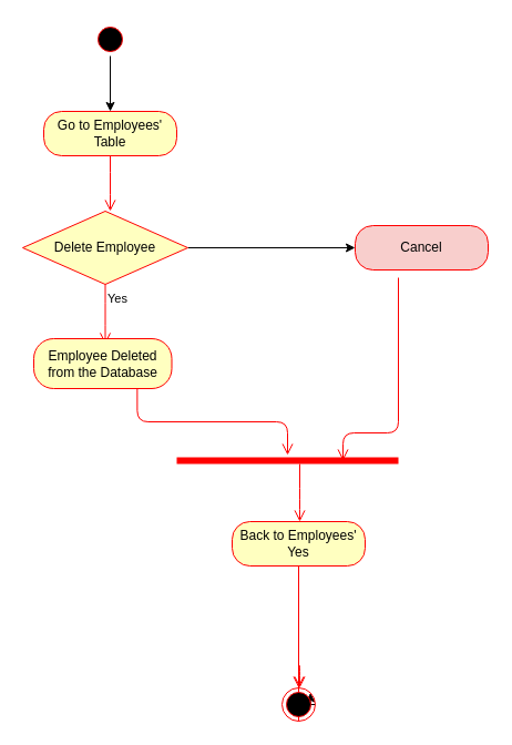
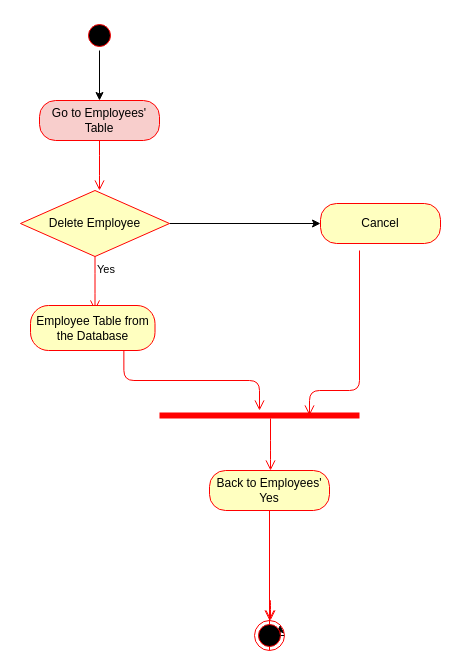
  <mxCell id="0" />
  <mxCell id="1" parent="0" />
  <mxCell id="2" style="edgeStyle=orthogonalEdgeStyle;rounded=0;orthogonalLoop=1;jettySize=auto;html=1;exitX=0.5;exitY=1;exitDx=0;exitDy=0;" parent="1" edge="1"><mxGeometry relative="1" as="geometry"><mxPoint x="110" y="120" as="sourcePoint" /><mxPoint x="110" y="120" as="targetPoint" /></mxGeometry></mxCell>
- <mxCell id="3" value="Go to Employees' Table" style="rounded=1;whiteSpace=wrap;html=1;arcSize=40;fontColor=#000000;fillColor=#ffffc0;strokeColor=#ff0000;" parent="1" vertex="1"><mxGeometry x="39" y="100" width="120" height="40" as="geometry" /></mxCell>
+ <mxCell id="3" value="Go to Employees' Table" style="rounded=1;whiteSpace=wrap;html=1;arcSize=40;fontColor=#000000;fillColor=#f8cecc;strokeColor=#ff0000;" parent="1" vertex="1"><mxGeometry x="39" y="100" width="120" height="40" as="geometry" /></mxCell>
  <mxCell id="4" value="" style="edgeStyle=orthogonalEdgeStyle;html=1;verticalAlign=bottom;endArrow=open;endSize=8;strokeColor=#ff0000;entryX=0.5;entryY=0;entryDx=0;entryDy=0;" parent="1" source="3" edge="1"><mxGeometry relative="1" as="geometry"><mxPoint x="99" y="190" as="targetPoint" /><Array as="points" /></mxGeometry></mxCell>
  <mxCell id="5" value="" style="edgeStyle=orthogonalEdgeStyle;rounded=0;orthogonalLoop=1;jettySize=auto;html=1;entryX=0.5;entryY=0;entryDx=0;entryDy=0;" parent="1" source="6" target="3" edge="1"><mxGeometry relative="1" as="geometry"><mxPoint x="99" y="110" as="targetPoint" /></mxGeometry></mxCell>
  <mxCell id="6" value="" style="ellipse;html=1;shape=startState;fillColor=#000000;strokeColor=#ff0000;" parent="1" vertex="1"><mxGeometry x="84" width="30" height="30" as="geometry" y="20" /></mxCell>
  <mxCell id="7" value="" style="edgeStyle=orthogonalEdgeStyle;rounded=0;orthogonalLoop=1;jettySize=auto;html=1;entryX=0;entryY=0.5;entryDx=0;entryDy=0;" parent="1" source="8" edge="1"><mxGeometry relative="1" as="geometry"><mxPoint x="320" y="223" as="targetPoint" /></mxGeometry></mxCell>
  <mxCell id="8" value="Delete Employee" style="rhombus;whiteSpace=wrap;html=1;fillColor=#ffffc0;strokeColor=#ff0000;" parent="1" vertex="1"><mxGeometry x="20" y="190" width="149" height="66" as="geometry" /></mxCell>
  <mxCell id="9" value="Yes" style="edgeStyle=orthogonalEdgeStyle;html=1;align=left;verticalAlign=top;endArrow=open;endSize=8;strokeColor=#ff0000;entryX=0.5;entryY=0;entryDx=0;entryDy=0;" parent="1" source="8" edge="1"><mxGeometry x="-1" relative="1" as="geometry"><mxPoint x="94.5" y="310" as="targetPoint" /></mxGeometry></mxCell>
  <mxCell id="10" style="edgeStyle=orthogonalEdgeStyle;rounded=0;orthogonalLoop=1;jettySize=auto;html=1;exitX=1;exitY=0.5;exitDx=0;exitDy=0;entryX=1;entryY=0;entryDx=0;entryDy=0;" parent="1" source="20" target="20" edge="1"><mxGeometry relative="1" as="geometry" /></mxCell>
- <mxCell id="11" value="Cancel" style="rounded=1;whiteSpace=wrap;html=1;arcSize=40;fontColor=#000000;fillColor=#f8cecc;strokeColor=#ff0000;" parent="1" vertex="1"><mxGeometry x="320" y="203" width="120" height="40" as="geometry" /></mxCell>
+ <mxCell id="11" value="Cancel" style="rounded=1;whiteSpace=wrap;html=1;arcSize=40;fontColor=#000000;fillColor=#ffffc0;strokeColor=#ff0000;" parent="1" vertex="1"><mxGeometry x="320" y="203" width="120" height="40" as="geometry" /></mxCell>
  <mxCell id="12" value="" style="shape=line;html=1;strokeWidth=6;strokeColor=#ff0000;" parent="1" vertex="1"><mxGeometry x="159" y="410" width="200" height="10" as="geometry" /></mxCell>
  <mxCell id="13" value="Back to Employees' Yes" style="rounded=1;whiteSpace=wrap;html=1;arcSize=40;fontColor=#000000;fillColor=#ffffc0;strokeColor=#ff0000;" parent="1" vertex="1"><mxGeometry x="209" y="470" width="120" height="40" as="geometry" /></mxCell>
- <mxCell id="14" value="Employee Deleted from the Database" style="rounded=1;whiteSpace=wrap;html=1;arcSize=40;fontColor=#000000;fillColor=#ffffc0;strokeColor=#ff0000;" parent="1" vertex="1"><mxGeometry x="30" y="305" width="124.5" height="45" as="geometry" /></mxCell>
+ <mxCell id="14" value="Employee Table from the Database" style="rounded=1;whiteSpace=wrap;html=1;arcSize=40;fontColor=#000000;fillColor=#ffffc0;strokeColor=#ff0000;" parent="1" vertex="1"><mxGeometry x="30" y="305" width="124.5" height="45" as="geometry" /></mxCell>
  <mxCell id="15" value="" style="edgeStyle=orthogonalEdgeStyle;html=1;verticalAlign=bottom;endArrow=open;endSize=8;strokeColor=#ff0000;exitX=0.75;exitY=1;exitDx=0;exitDy=0;" parent="1" source="14" target="12" edge="1"><mxGeometry relative="1" as="geometry"><mxPoint x="92" y="417" as="targetPoint" /><mxPoint x="130" y="360" as="sourcePoint" /></mxGeometry></mxCell>
  <mxCell id="16" value="" style="edgeStyle=orthogonalEdgeStyle;html=1;verticalAlign=bottom;endArrow=open;endSize=8;strokeColor=#ff0000;" parent="1" edge="1"><mxGeometry relative="1" as="geometry"><mxPoint x="270" y="470" as="targetPoint" /><mxPoint x="270" y="418" as="sourcePoint" /><Array as="points"><mxPoint x="270" y="450" /><mxPoint x="270" y="450" /></Array></mxGeometry></mxCell>
  <mxCell id="17" value="" style="edgeStyle=orthogonalEdgeStyle;html=1;verticalAlign=bottom;endArrow=open;endSize=8;strokeColor=#ff0000;exitX=0.5;exitY=1;exitDx=0;exitDy=0;" parent="1" source="20" edge="1"><mxGeometry relative="1" as="geometry"><mxPoint x="270" y="620" as="targetPoint" /><mxPoint x="219" y="600" as="sourcePoint" /><Array as="points"><mxPoint x="269" y="600" /><mxPoint x="270" y="600" /></Array></mxGeometry></mxCell>
  <mxCell id="18" value="&lt;span style=&quot;color: rgba(0 , 0 , 0 , 0) ; font-family: monospace ; font-size: 0px&quot;&gt;%3CmxGraphModel%3E%3Croot%3E%3CmxCell%20id%3D%220%22%2F%3E%3CmxCell%20id%3D%221%22%20parent%3D%220%22%2F%3E%3CmxCell%20id%3D%222%22%20value%3D%22%22%20style%3D%22edgeStyle%3DorthogonalEdgeStyle%3Bhtml%3D1%3BverticalAlign%3Dbottom%3BendArrow%3Dopen%3BendSize%3D8%3BstrokeColor%3D%23ff0000%3B%22%20edge%3D%221%22%20parent%3D%221%22%3E%3CmxGeometry%20relative%3D%221%22%20as%3D%22geometry%22%3E%3CmxPoint%20x%3D%22535%22%20y%3D%22740%22%20as%3D%22targetPoint%22%2F%3E%3CmxPoint%20x%3D%22535%22%20y%3D%22670%22%20as%3D%22sourcePoint%22%2F%3E%3C%2FmxGeometry%3E%3C%2FmxCell%3E%3C%2Froot%3E%3C%2FmxGraphModel%3E&lt;/span&gt;" style="text;html=1;align=center;verticalAlign=middle;resizable=0;points=[];autosize=1;" parent="1" vertex="1"><mxGeometry x="391" y="271" width="20" height="20" as="geometry" /></mxCell>
  <mxCell id="19" value="" style="edgeStyle=orthogonalEdgeStyle;html=1;verticalAlign=bottom;endArrow=open;endSize=8;strokeColor=#ff0000;entryX=0.75;entryY=0.5;entryDx=0;entryDy=0;entryPerimeter=0;" parent="1" target="12" edge="1"><mxGeometry relative="1" as="geometry"><mxPoint x="320" y="390" as="targetPoint" /><mxPoint x="359" y="250" as="sourcePoint" /><Array as="points"><mxPoint x="359" y="390" /><mxPoint x="309" y="390" /></Array></mxGeometry></mxCell>
  <mxCell id="20" value="" style="ellipse;html=1;shape=endState;fillColor=#000000;strokeColor=#ff0000;" parent="1" vertex="1"><mxGeometry x="254" y="620" width="30" height="30" as="geometry" /></mxCell>
  <mxCell id="21" value="" style="edgeStyle=orthogonalEdgeStyle;html=1;verticalAlign=bottom;endArrow=open;endSize=8;strokeColor=#ff0000;exitX=0.5;exitY=1;exitDx=0;exitDy=0;" parent="1" source="13" target="20" edge="1"><mxGeometry relative="1" as="geometry"><mxPoint x="270" y="620" as="targetPoint" /><mxPoint x="269" y="510" as="sourcePoint" /><Array as="points" /></mxGeometry></mxCell>
